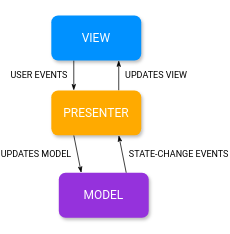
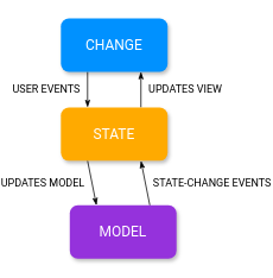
  <mxCell id="0" />
  <mxCell id="1" parent="0" />
  <mxCell id="2" value="USER EVENTS" style="edgeStyle=none;rounded=0;comic=0;jumpStyle=none;orthogonalLoop=1;jettySize=auto;html=1;exitX=0.25;exitY=1;exitDx=0;exitDy=0;entryX=0.25;entryY=0;entryDx=0;entryDy=0;shadow=0;labelBackgroundColor=#ffffff;endArrow=classicThin;endFill=1;strokeColor=#000000;fontFamily=Roboto;fontSize=12;fontColor=#000000;labelPosition=left;verticalLabelPosition=middle;align=right;verticalAlign=middle;spacingTop=0;spacingRight=7;" edge="1" parent="1" source="3" target="6"><mxGeometry relative="1" as="geometry" /></mxCell>
- <mxCell id="3" value="VIEW" style="rounded=1;whiteSpace=wrap;html=1;fillColor=#0091ff;strokeColor=none;fontFamily=Roboto;FType=g;fontColor=#FFFFFF;fontSize=16;shadow=1;" vertex="1" parent="1"><mxGeometry x="20" y="20" width="120" height="60" as="geometry" /></mxCell>
+ <mxCell id="3" value="CHANGE" style="rounded=1;whiteSpace=wrap;html=1;fillColor=#0091ff;strokeColor=none;fontFamily=Roboto;FType=g;fontColor=#FFFFFF;fontSize=16;shadow=1;" vertex="1" parent="1"><mxGeometry x="20" y="20" width="120" height="60" as="geometry" /></mxCell>
  <mxCell id="4" value="UPDATES VIEW" style="edgeStyle=none;rounded=0;comic=0;jumpStyle=none;orthogonalLoop=1;jettySize=auto;html=1;exitX=0.75;exitY=0;exitDx=0;exitDy=0;entryX=0.75;entryY=1;entryDx=0;entryDy=0;shadow=0;labelBackgroundColor=#ffffff;endArrow=classicThin;endFill=1;strokeColor=#000000;fontFamily=Roboto;fontSize=12;fontColor=#000000;labelPosition=right;verticalLabelPosition=middle;align=left;verticalAlign=middle;spacingLeft=7;labelBorderColor=none;" edge="1" parent="1" source="6" target="3"><mxGeometry relative="1" as="geometry" /></mxCell>
  <mxCell id="5" value="UPDATES MODEL" style="edgeStyle=none;rounded=0;comic=0;jumpStyle=none;orthogonalLoop=1;jettySize=auto;html=1;exitX=0.25;exitY=1;exitDx=0;exitDy=0;entryX=0.25;entryY=0;entryDx=0;entryDy=0;shadow=0;labelBackgroundColor=#ffffff;endArrow=classicThin;endFill=1;strokeColor=#000000;fontFamily=Roboto;fontSize=12;fontColor=#000000;labelPosition=left;verticalLabelPosition=middle;align=right;verticalAlign=middle;spacingRight=7;" edge="1" parent="1" source="6" target="8"><mxGeometry relative="1" as="geometry" /></mxCell>
- <mxCell id="6" value="PRESENTER" style="rounded=1;whiteSpace=wrap;html=1;fillColor=#ffaa00;strokeColor=none;fontFamily=Roboto;FType=g;fontColor=#FFFFFF;fontSize=16;shadow=1;comic=0;glass=0;" vertex="1" parent="1"><mxGeometry x="20" y="120" width="120" height="60" as="geometry" /></mxCell>
+ <mxCell id="6" value="STATE" style="rounded=1;whiteSpace=wrap;html=1;fillColor=#ffaa00;strokeColor=none;fontFamily=Roboto;FType=g;fontColor=#FFFFFF;fontSize=16;shadow=1;comic=0;glass=0;" vertex="1" parent="1"><mxGeometry x="20" y="120" width="120" height="60" as="geometry" /></mxCell>
  <mxCell id="7" value="STATE-CHANGE EVENTS" style="edgeStyle=none;rounded=0;comic=0;jumpStyle=none;orthogonalLoop=1;jettySize=auto;html=1;exitX=0.75;exitY=0;exitDx=0;exitDy=0;entryX=0.75;entryY=1;entryDx=0;entryDy=0;shadow=0;labelBackgroundColor=#ffffff;endArrow=classicThin;endFill=1;strokeColor=#000000;fontFamily=Roboto;fontSize=12;fontColor=#000000;labelPosition=right;verticalLabelPosition=middle;align=left;verticalAlign=middle;spacingLeft=7;" edge="1" parent="1" source="8" target="6"><mxGeometry relative="1" as="geometry" /></mxCell>
  <mxCell id="8" value="MODEL" style="rounded=1;whiteSpace=wrap;html=1;fillColor=#9532dc;strokeColor=none;fontFamily=Roboto;FType=g;fontColor=#FFFFFF;fontSize=16;shadow=1;" vertex="1" parent="1"><mxGeometry x="30" y="230" width="120" height="60" as="geometry" /></mxCell>
